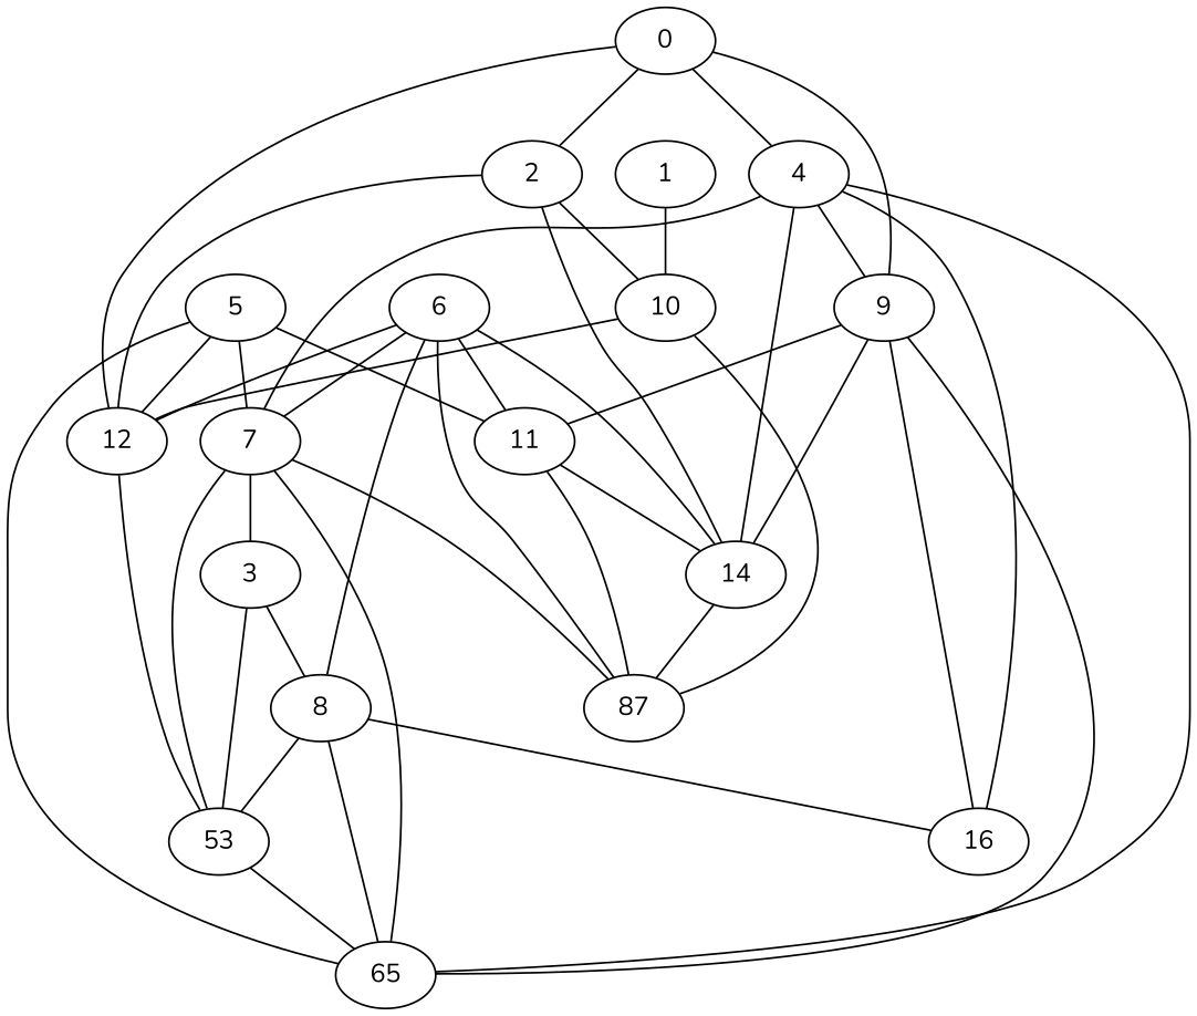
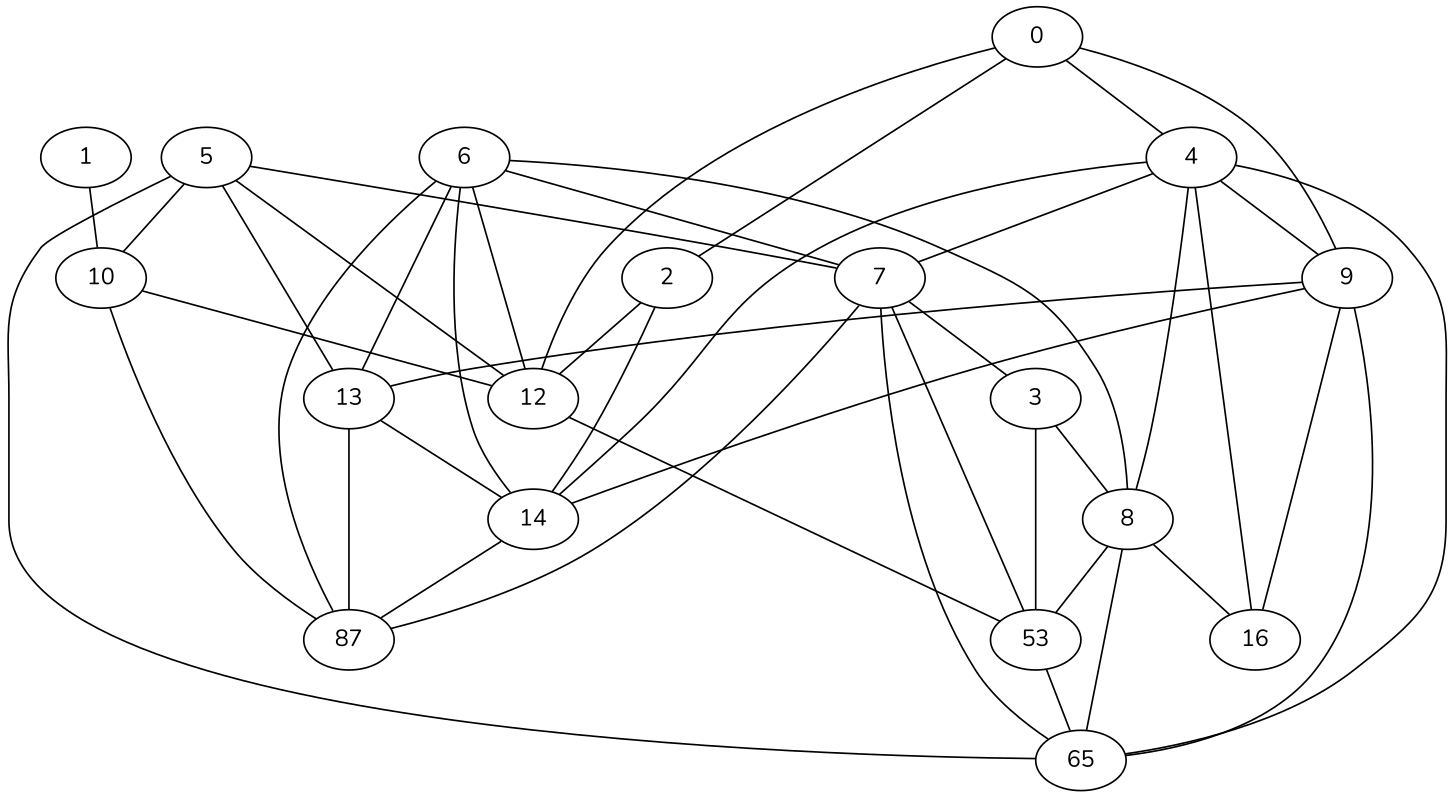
  graph {
    fontname=Nunito
    node [fillcolor=white fontname=Nunito style=filled]
    edge [fontname=Nunito]
    0
    2
    4
    9
    12
    14
    8
    7
    n9 [label=65]
    16
-   11
+   11 [label=13]
    n12 [label=87]
    n13 [label=53]
    1
    10
    3
    5
    6
    0 -- 2
    0 -- 4
    0 -- 9
    0 -- 12
    2 -- 12
    2 -- 14
    4 -- 9
    4 -- 14
+   4 -- 8
    4 -- 7
    4 -- n9
    4 -- 16
    9 -- 14
    9 -- n9
    9 -- 16
    9 -- 11
    12 -- n13
    14 -- n12
    8 -- n9
    8 -- 16
    8 -- n13
    7 -- n9
    7 -- n12
    7 -- n13
    7 -- 3
    11 -- 14
    11 -- n12
    n13 -- n9
    1 -- 10
    10 -- 12
    10 -- n12
    3 -- 8
    3 -- n13
    5 -- 12
    5 -- 7
    5 -- n9
    5 -- 11
-   2 -- 10
+   5 -- 10
    6 -- 12
    6 -- 14
    6 -- 8
    6 -- 7
    6 -- 11
    6 -- n12
  }
